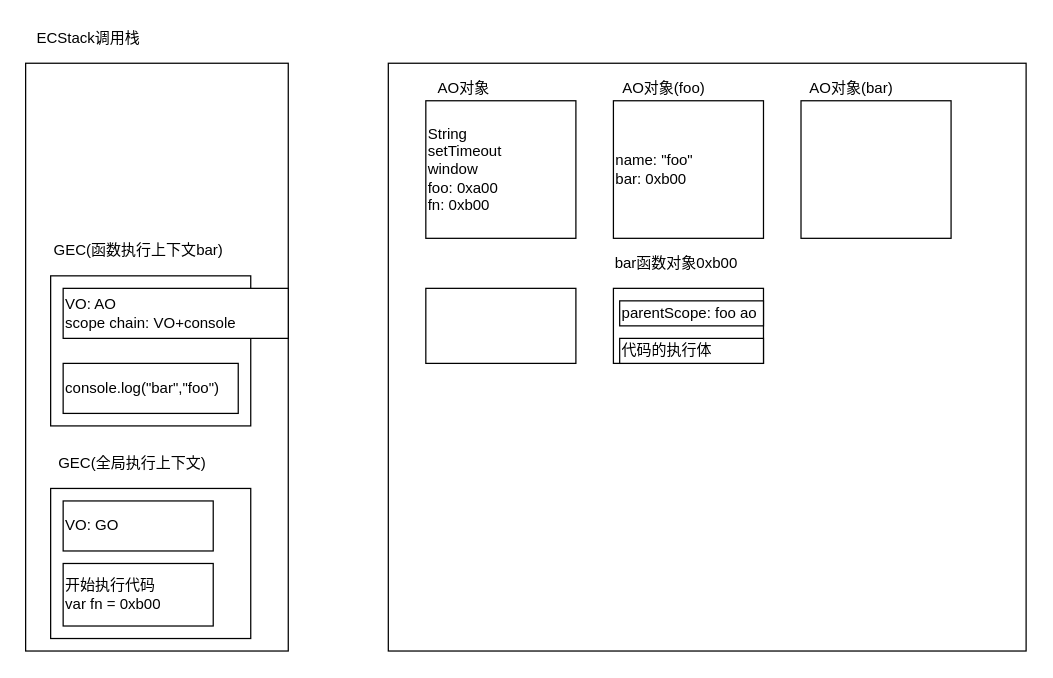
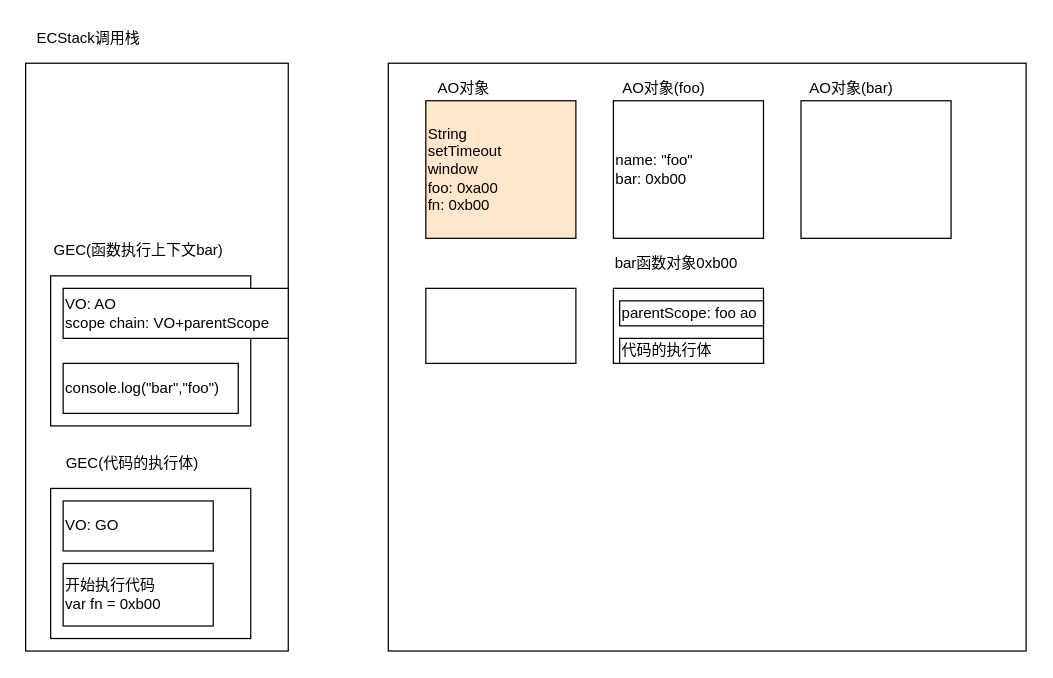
  <mxCell id="0" />
  <mxCell id="1" parent="0" />
  <mxCell id="2" value="" style="rounded=0;whiteSpace=wrap;html=1;" parent="1" vertex="1"><mxGeometry x="20" y="50" width="210" height="470" as="geometry" /></mxCell>
  <mxCell id="3" value="ECStack调用栈" style="text;html=1;align=center;verticalAlign=middle;resizable=0;points=[];autosize=1;strokeColor=none;" parent="1" vertex="1"><mxGeometry x="20" y="20" width="100" height="20" as="geometry" /></mxCell>
  <mxCell id="4" value="" style="rounded=0;whiteSpace=wrap;html=1;" parent="1" vertex="1"><mxGeometry x="310" y="50" width="510" height="470" as="geometry" /></mxCell>
- <mxCell id="5" value="String&lt;br&gt;setTimeout&lt;br&gt;window&lt;br&gt;foo: 0xa00&lt;br&gt;fn: 0xb00" style="rounded=0;whiteSpace=wrap;html=1;align=left;" parent="1" vertex="1"><mxGeometry x="340" y="80" width="120" height="110" as="geometry" /></mxCell>
+ <mxCell id="5" value="String&lt;br&gt;setTimeout&lt;br&gt;window&lt;br&gt;foo: 0xa00&lt;br&gt;fn: 0xb00" style="rounded=0;whiteSpace=wrap;html=1;align=left;fillColor=#ffe6cc;" parent="1" vertex="1"><mxGeometry x="340" y="80" width="120" height="110" as="geometry" /></mxCell>
  <mxCell id="6" value="AO对象" style="text;html=1;align=center;verticalAlign=middle;resizable=0;points=[];autosize=1;strokeColor=none;" parent="1" vertex="1"><mxGeometry x="340" y="60" width="60" height="20" as="geometry" /></mxCell>
  <mxCell id="7" value="" style="rounded=0;whiteSpace=wrap;html=1;align=left;" parent="1" vertex="1"><mxGeometry x="40" y="390" width="160" height="120" as="geometry" /></mxCell>
- <mxCell id="8" value="GEC(全局执行上下文)" style="text;html=1;align=center;verticalAlign=middle;resizable=0;points=[];autosize=1;strokeColor=none;" parent="1" vertex="1"><mxGeometry x="40" y="360" width="130" height="20" as="geometry" /></mxCell>
+ <mxCell id="8" value="GEC(代码的执行体)" style="text;html=1;align=center;verticalAlign=middle;resizable=0;points=[];autosize=1;strokeColor=none;" parent="1" vertex="1"><mxGeometry x="40" y="360" width="130" height="20" as="geometry" /></mxCell>
  <mxCell id="9" value="VO: GO" style="rounded=0;whiteSpace=wrap;html=1;align=left;" parent="1" vertex="1"><mxGeometry x="50" y="400" width="120" height="40" as="geometry" /></mxCell>
  <mxCell id="10" value="开始执行代码&lt;br&gt;var fn = 0xb00" style="rounded=0;whiteSpace=wrap;html=1;align=left;" parent="1" vertex="1"><mxGeometry x="50" y="450" width="120" height="50" as="geometry" /></mxCell>
  <mxCell id="11" value="" style="rounded=0;whiteSpace=wrap;html=1;align=left;" parent="1" vertex="1"><mxGeometry x="340" y="230" width="120" height="60" as="geometry" /></mxCell>
  <mxCell id="12" value="name: &quot;foo&quot;&lt;br&gt;bar: 0xb00" style="rounded=0;whiteSpace=wrap;html=1;align=left;" parent="1" vertex="1"><mxGeometry x="490" y="80" width="120" height="110" as="geometry" /></mxCell>
  <mxCell id="13" value="AO对象(foo)" style="text;html=1;align=center;verticalAlign=middle;resizable=0;points=[];autosize=1;strokeColor=none;" parent="1" vertex="1"><mxGeometry x="490" y="60" width="80" height="20" as="geometry" /></mxCell>
  <mxCell id="14" value="" style="rounded=0;whiteSpace=wrap;html=1;align=left;" parent="1" vertex="1"><mxGeometry x="490" y="230" width="120" height="60" as="geometry" /></mxCell>
  <mxCell id="15" value="bar函数对象0xb00" style="text;html=1;align=center;verticalAlign=middle;resizable=0;points=[];autosize=1;strokeColor=none;" parent="1" vertex="1"><mxGeometry x="485" y="200" width="110" height="20" as="geometry" /></mxCell>
  <mxCell id="16" value="" style="rounded=0;whiteSpace=wrap;html=1;align=left;" parent="1" vertex="1"><mxGeometry x="40" y="220" width="160" height="120" as="geometry" /></mxCell>
  <mxCell id="17" value="GEC(函数执行上下文bar)" style="text;html=1;align=center;verticalAlign=middle;resizable=0;points=[];autosize=1;strokeColor=none;" parent="1" vertex="1"><mxGeometry x="35" y="190" width="150" height="20" as="geometry" /></mxCell>
  <mxCell id="18" value="" style="rounded=0;whiteSpace=wrap;html=1;align=left;" parent="1" vertex="1"><mxGeometry x="640" y="80" width="120" height="110" as="geometry" /></mxCell>
  <mxCell id="19" value="AO对象(bar)" style="text;html=1;align=center;verticalAlign=middle;resizable=0;points=[];autosize=1;strokeColor=none;" parent="1" vertex="1"><mxGeometry x="640" y="60" width="80" height="20" as="geometry" /></mxCell>
- <mxCell id="20" value="VO: AO&lt;br&gt;scope chain: VO+console" style="rounded=0;whiteSpace=wrap;html=1;align=left;" parent="1" vertex="1"><mxGeometry x="50" y="230" width="180" height="40" as="geometry" /></mxCell>
+ <mxCell id="20" value="VO: AO&lt;br&gt;scope chain: VO+parentScope" style="rounded=0;whiteSpace=wrap;html=1;align=left;" parent="1" vertex="1"><mxGeometry x="50" y="230" width="180" height="40" as="geometry" /></mxCell>
  <mxCell id="21" value="console.log(&quot;bar&quot;,&quot;foo&quot;)" style="rounded=0;whiteSpace=wrap;html=1;align=left;" parent="1" vertex="1"><mxGeometry x="50" y="290" width="140" height="40" as="geometry" /></mxCell>
  <mxCell id="22" value="parentScope: foo ao" style="rounded=0;whiteSpace=wrap;html=1;align=left;" parent="1" vertex="1"><mxGeometry x="495" y="240" width="115" height="20" as="geometry" /></mxCell>
  <mxCell id="23" value="代码的执行体" style="rounded=0;whiteSpace=wrap;html=1;align=left;" parent="1" vertex="1"><mxGeometry x="495" y="270" width="115" height="20" as="geometry" /></mxCell>
